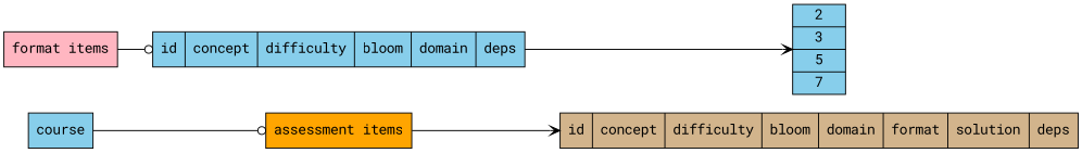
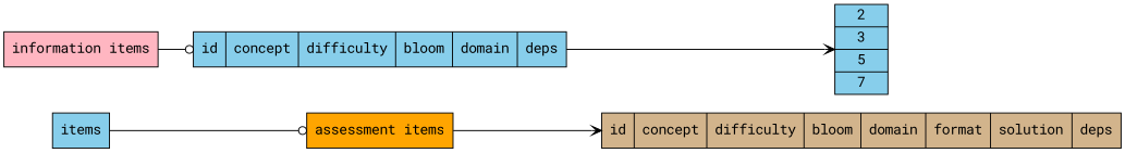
  digraph {
    fontname="Roboto Mono"
    rankdir=LR
    node [fillcolor=skyblue fontname="Roboto Mono" shape=record style=filled]
    edge [arrowhead=odot fontname="Roboto Mono"]
-   n1 [label=course]
+   n1 [label=items]
    n2 [fillcolor=orange label="assessment items"]
-   n3 [fillcolor=lightpink label="format items"]
+   n3 [fillcolor=lightpink label="information items"]
    n4 [label="{id|concept|difficulty|bloom|domain|<deps>deps}"]
    n5 [fillcolor=tan label="{id|concept|difficulty|bloom|domain|format|solution|deps}"]
    n6 [label="2|3|5|7"]
    n1 -> n2
    n2 -> n5 [arrowhead=vee]
    n3 -> n4
    n4 -> n6 [arrowhead=vee tailport=deps]
  }
